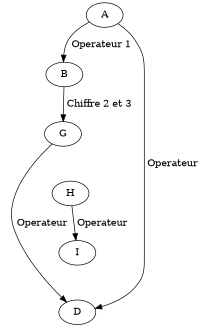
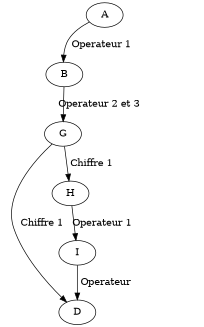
  digraph {
    A
    B
    G
    D
    H
    I
    A -> B [label=" Operateur 1 "]
-   B -> G [label=" Chiffre 2 et 3 "]
-   G -> D [label=" Operateur "]
-   H -> I [label=" Operateur "]
-   A -> D [label=" Operateur "]
+   B -> G [label=" Operateur 2 et 3 "]
+   G -> D [label=" Chiffre 1 "]
+   G -> H [label=" Chiffre 1 "]
+   H -> I [label=" Operateur 1 "]
+   I -> D [label=" Operateur "]
  }
